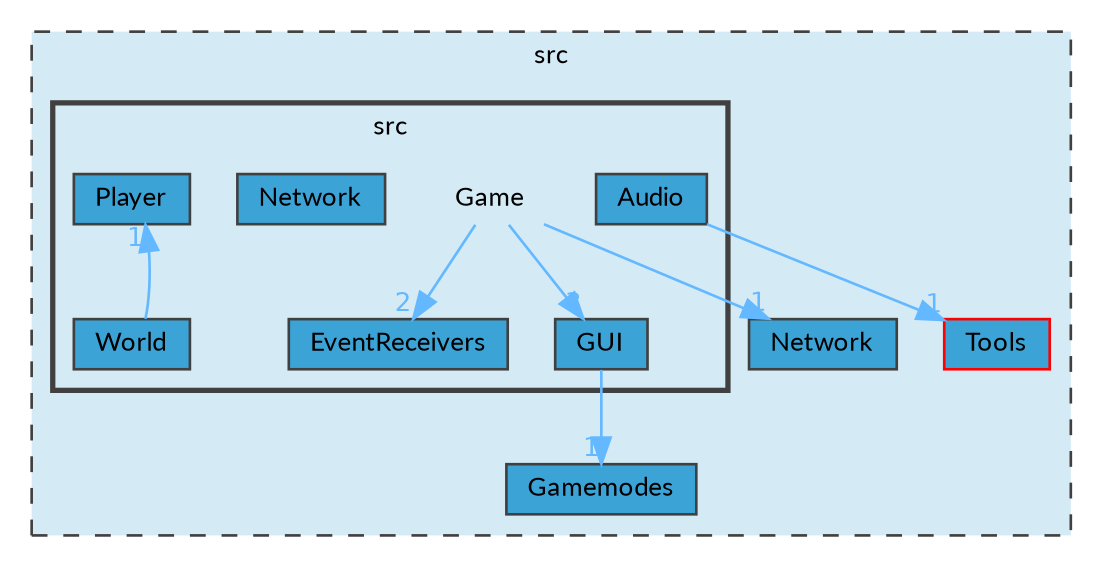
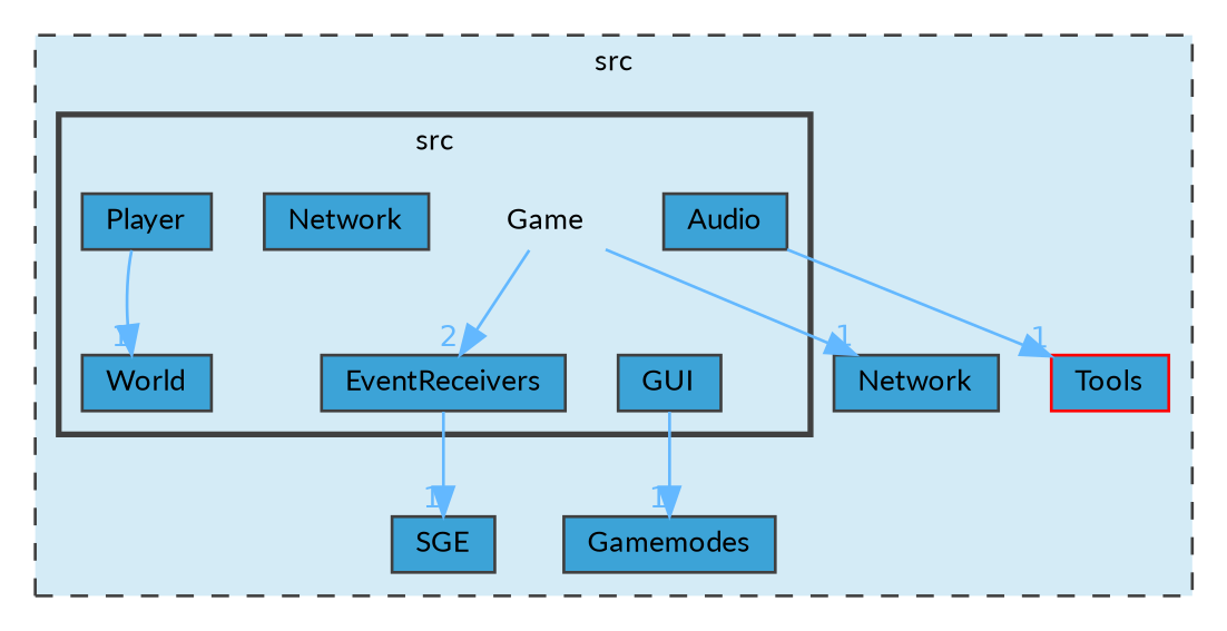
  digraph {
    compound=true
    fontname=Lato
    node [fontname=Lato fontsize=10 shape=box color=grey25 fillcolor="#3ca3d7" style=filled]
    edge [color=steelblue1 fontcolor=steelblue1 fontname=Lato fontsize=10 headlabel=1 labeldistance=1.5 labelfontname=Helvetica labelfontsize=10]
    n1 [height=0.2 label=Game shape=plaintext width=0.4 color="" fillcolor="" style=""]
    n2 [height=0.2 label=Audio width=0.4]
    n3 [height=0.2 label=EventReceivers width=0.4]
    n4 [height=0.2 label=GUI width=0.4]
    n5 [height=0.2 label=Network width=0.4]
    n6 [height=0.2 label=Player width=0.4]
    n7 [height=0.2 label=World width=0.4]
    n8 [height=0.2 label=Gamemodes width=0.4]
    n9 [height=0.2 label=Network width=0.4]
+   n10 [height=0.2 label=SGE width=0.4]
    n11 [color=red height=0.2 label=Tools width=0.4]
    subgraph cluster_1 {
      bgcolor="#d4ebf6"
      fontsize=10
      label=src
      pencolor=grey25
      style="filled,dashed"
      n8
      n9
+     n10
      n11
      subgraph cluster_2 {
        bgcolor="#d4ebf6"
        fontsize=10
        label=src
        pencolor=grey25
        style="filled,bold"
        n1
        n2
        n3
        n4
        n5
        n6
        n7
      }
    }
    n1 -> n3 [headlabel=2]
-   n1 -> n4 [headlabel=3]
    n1 -> n9
    n2 -> n11
+   n3 -> n10
    n4 -> n8
-   n7 -> n6
+   n6 -> n7
  }
